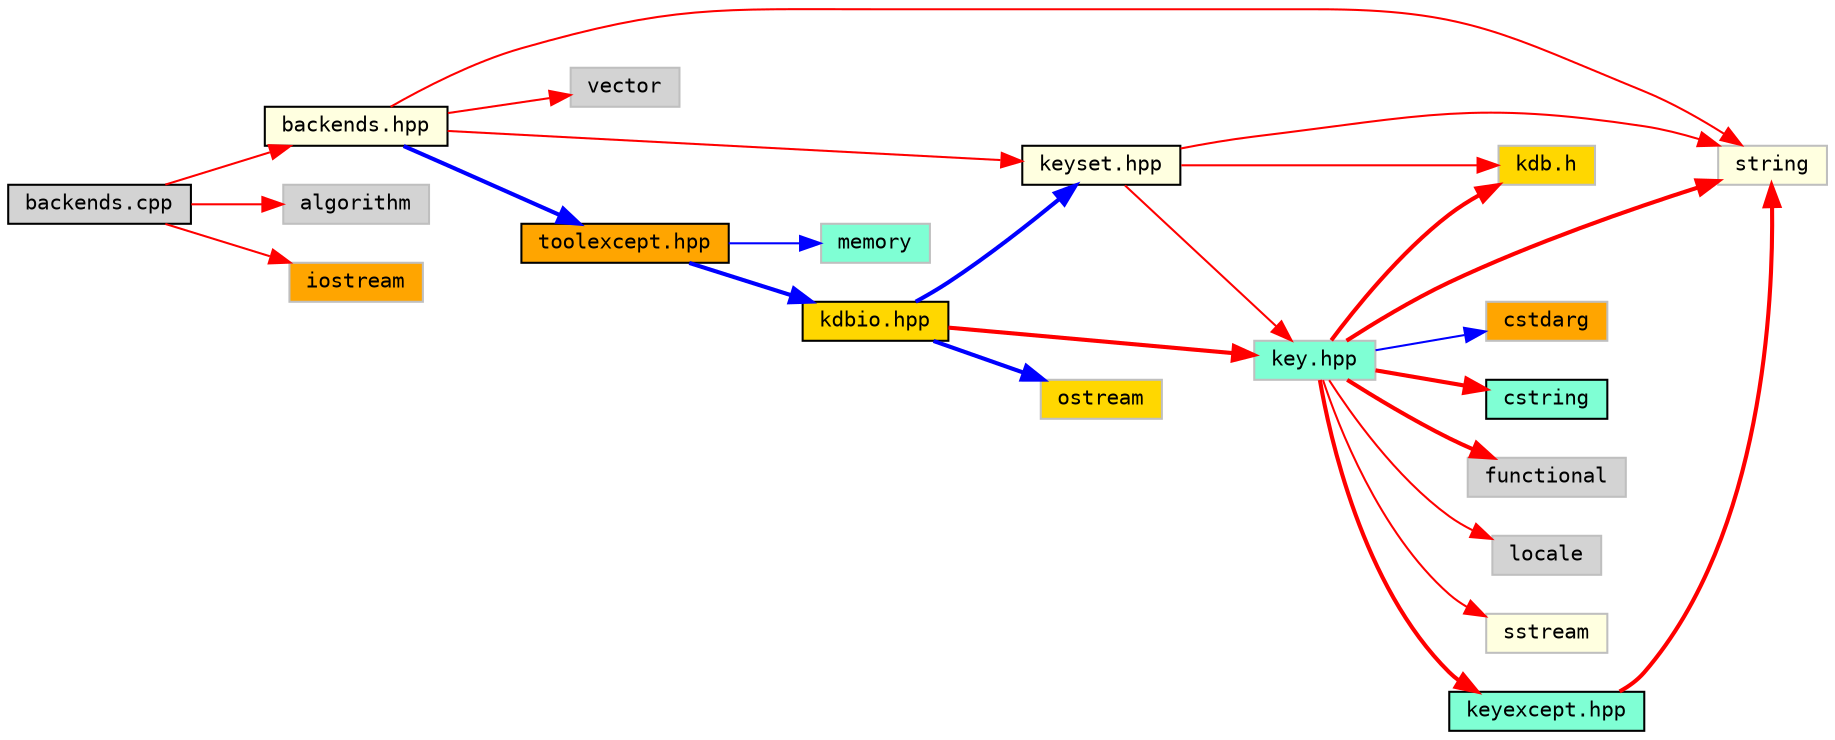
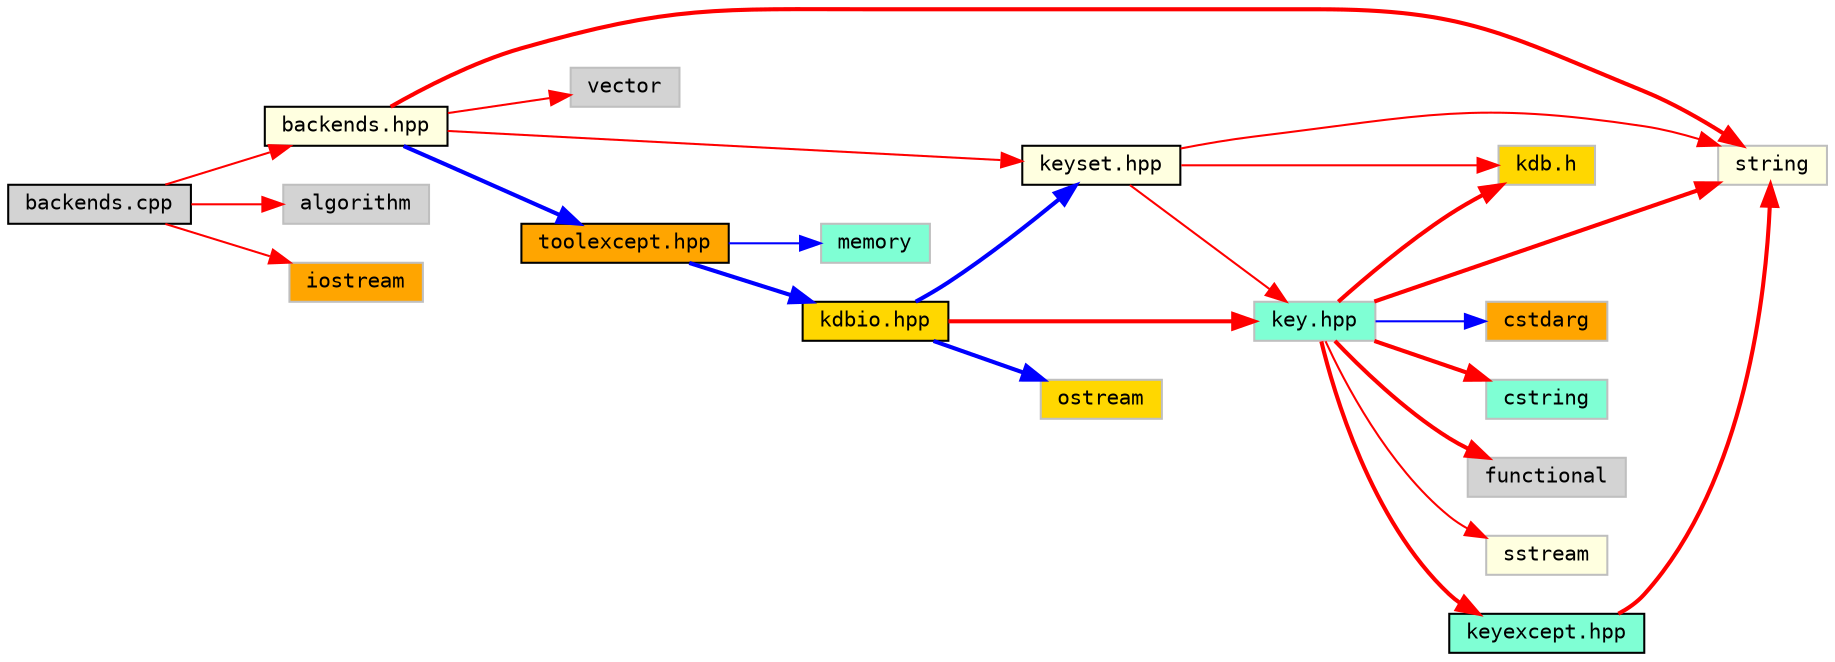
  digraph {
    fontname="DejaVu Sans Mono"
    rankdir=LR
    node [color=grey75 fillcolor=lightgrey fontname="DejaVu Sans Mono" fontsize=10 shape=record style=filled]
    edge [color=red fontname="DejaVu Sans Mono" fontsize=10 labelfontname=Helvetica labelfontsize=10 style=solid]
    n1 [color=black fontcolor=black height=0.2 label="backends.cpp" width=0.4]
    n2 [color=black fillcolor=lightyellow height=0.2 label="backends.hpp" width=0.4]
    n3 [height=0.2 label=algorithm width=0.4]
    n4 [fillcolor=orange height=0.2 label=iostream width=0.4]
    n5 [fillcolor=lightyellow height=0.2 label=string width=0.4]
    n6 [height=0.2 label=vector width=0.4]
    n7 [color=black fillcolor=lightyellow height=0.2 label="keyset.hpp" width=0.4]
    n8 [color=black fillcolor=orange height=0.2 label="toolexcept.hpp" width=0.4]
    n9 [fillcolor=aquamarine height=0.2 label="key.hpp" width=0.4]
    n10 [fillcolor=gold height=0.2 label="kdb.h" width=0.4]
    n11 [fillcolor=aquamarine height=0.2 label=memory width=0.4]
    n12 [color=black fillcolor=gold height=0.2 label="kdbio.hpp" width=0.4]
    n13 [fillcolor=orange height=0.2 label=cstdarg width=0.4]
-   n14 [color=black fillcolor=aquamarine height=0.2 label=cstring width=0.4]
+   n14 [fillcolor=aquamarine height=0.2 label=cstring width=0.4]
    n15 [height=0.2 label=functional width=0.4]
-   n16 [height=0.2 label=locale width=0.4]
    n17 [fillcolor=lightyellow height=0.2 label=sstream width=0.4]
    n18 [color=black fillcolor=aquamarine height=0.2 label="keyexcept.hpp" width=0.4]
    n19 [fillcolor=gold height=0.2 label=ostream width=0.4]
    n1 -> n2
    n1 -> n3
    n1 -> n4
-   n2 -> n5
+   n2 -> n5 [style=bold]
    n2 -> n6
    n2 -> n7
    n2 -> n8 [color=blue style=bold]
    n7 -> n5
    n7 -> n9
    n7 -> n10
    n8 -> n11 [color=blue]
    n8 -> n12 [color=blue style=bold]
    n9 -> n5 [style=bold]
    n9 -> n10 [style=bold]
    n9 -> n13 [color=blue]
    n9 -> n14 [style=bold]
    n9 -> n15 [style=bold]
-   n9 -> n16
    n9 -> n17
    n9 -> n18 [style=bold]
    n12 -> n7 [color=blue style=bold]
    n12 -> n9 [style=bold]
    n12 -> n19 [color=blue style=bold]
    n18 -> n5 [style=bold]
  }
